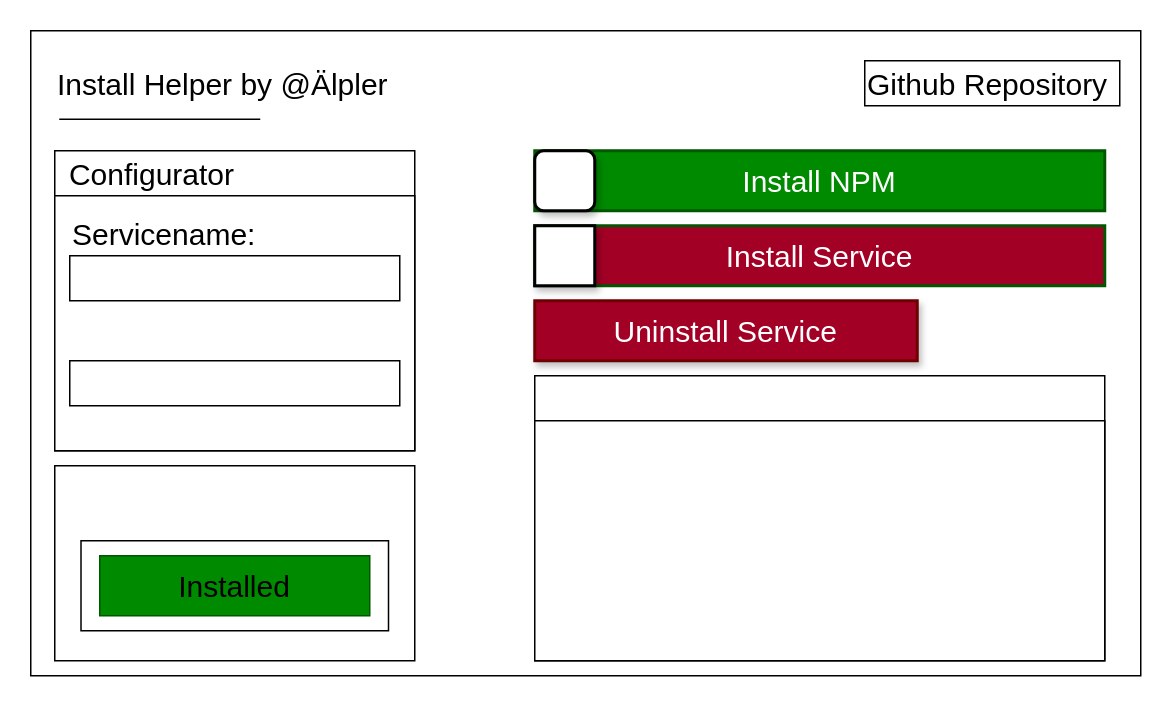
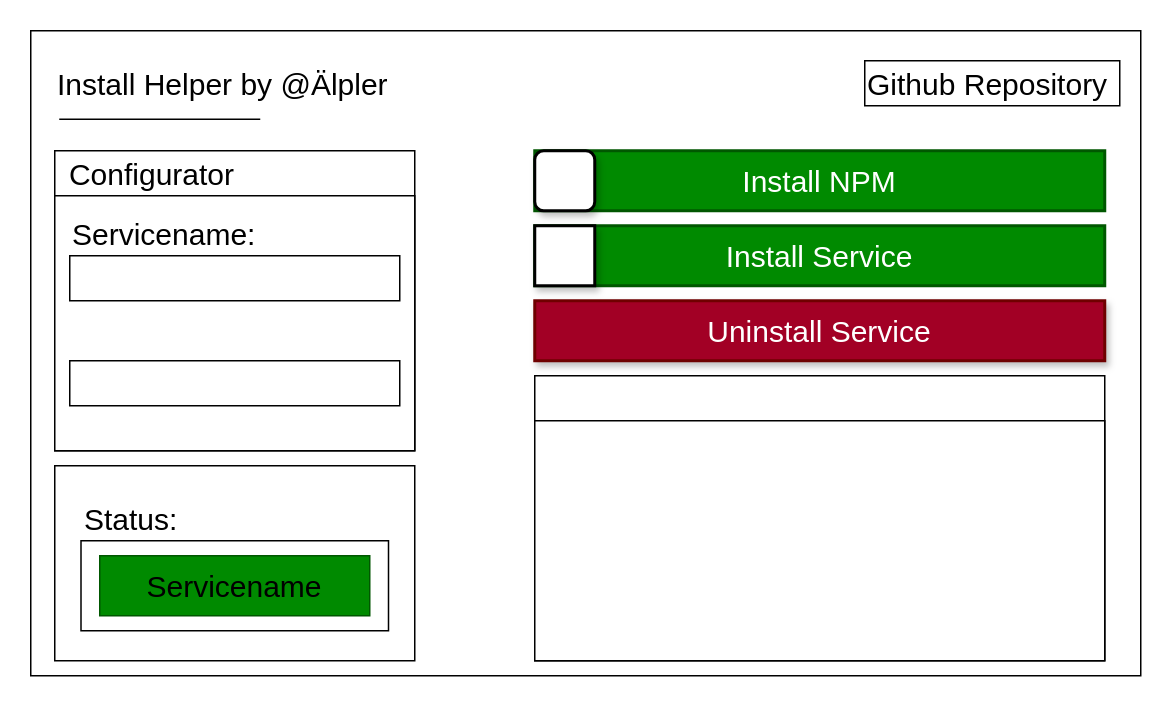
  <mxCell id="0" />
  <mxCell id="1" parent="0" />
  <mxCell id="2" value="" style="rounded=0;whiteSpace=wrap;html=1;" vertex="1" parent="1"><mxGeometry x="20" y="20" width="740" height="430" as="geometry" /></mxCell>
  <mxCell id="3" value="&lt;font style=&quot;font-size: 20px&quot;&gt;Install Helper by @Älpler&lt;/font&gt;" style="text;html=1;strokeColor=none;fillColor=none;align=left;verticalAlign=middle;whiteSpace=wrap;rounded=0;" vertex="1" parent="1"><mxGeometry x="36" y="40" width="330" height="30" as="geometry" /></mxCell>
  <mxCell id="4" value="" style="endArrow=none;html=1;rounded=0;fontSize=20;" edge="1" parent="1"><mxGeometry width="50" height="50" relative="1" as="geometry"><mxPoint x="39" y="79" as="sourcePoint" /><mxPoint x="173" y="79" as="targetPoint" /></mxGeometry></mxCell>
  <mxCell id="5" value="" style="rounded=0;whiteSpace=wrap;html=1;fontSize=20;" vertex="1" parent="1"><mxGeometry x="36" y="100" width="240" height="200" as="geometry" /></mxCell>
  <mxCell id="6" value="Configurator" style="text;html=1;strokeColor=none;fillColor=none;align=center;verticalAlign=middle;whiteSpace=wrap;rounded=0;fontSize=20;" vertex="1" parent="1"><mxGeometry x="36" y="100" width="130" height="30" as="geometry" /></mxCell>
  <mxCell id="7" value="Github Repository" style="rounded=0;whiteSpace=wrap;html=1;fontSize=20;align=left;" vertex="1" parent="1"><mxGeometry x="576" y="40" width="170" height="30" as="geometry" /></mxCell>
  <mxCell id="8" value="" style="rounded=0;whiteSpace=wrap;html=1;fontSize=20;" vertex="1" parent="1"><mxGeometry x="36" y="130" width="240" height="170" as="geometry" /></mxCell>
  <mxCell id="9" value="" style="rounded=0;whiteSpace=wrap;html=1;fontSize=20;" vertex="1" parent="1"><mxGeometry x="46" y="170" width="220" height="30" as="geometry" /></mxCell>
  <mxCell id="10" value="Servicename:" style="text;html=1;strokeColor=none;fillColor=none;align=left;verticalAlign=middle;whiteSpace=wrap;rounded=0;fontSize=20;" vertex="1" parent="1"><mxGeometry x="46" y="140" width="120" height="30" as="geometry" /></mxCell>
  <mxCell id="11" value="" style="rounded=0;whiteSpace=wrap;html=1;fontSize=20;" vertex="1" parent="1"><mxGeometry x="46" y="240" width="220" height="30" as="geometry" /></mxCell>
  <mxCell id="12" value="" style="rounded=0;whiteSpace=wrap;html=1;fontSize=20;" vertex="1" parent="1"><mxGeometry x="36" y="310" width="240" height="130" as="geometry" /></mxCell>
  <mxCell id="13" value="" style="rounded=0;whiteSpace=wrap;html=1;fontSize=20;" vertex="1" parent="1"><mxGeometry x="53.5" y="360" width="205" height="60" as="geometry" /></mxCell>
- <mxCell id="15" value="&lt;font color=&quot;#000000&quot;&gt;Installed&lt;/font&gt;" style="rounded=0;whiteSpace=wrap;html=1;fontSize=20;fillColor=#008a00;fontColor=#ffffff;strokeColor=#005700;" vertex="1" parent="1"><mxGeometry x="66" y="370" width="180" height="40" as="geometry" /></mxCell>
- <mxCell id="16" value="Uninstall Service" style="rounded=0;whiteSpace=wrap;html=1;fontSize=20;fontColor=#ffffff;fillColor=#a20025;strokeColor=#6F0000;shadow=1;strokeWidth=2;" vertex="1" parent="1"><mxGeometry x="356" y="200" width="255" height="40" as="geometry" /></mxCell>
- <mxCell id="17" value="Install Service" style="rounded=0;whiteSpace=wrap;html=1;fontSize=20;fontColor=#ffffff;fillColor=#a20025;strokeColor=#005700;strokeWidth=2;" vertex="1" parent="1"><mxGeometry x="356" y="150" width="380" height="40" as="geometry" /></mxCell>
+ <mxCell id="14" value="Status:" style="text;html=1;strokeColor=none;fillColor=none;align=left;verticalAlign=middle;whiteSpace=wrap;rounded=0;fontSize=20;" vertex="1" parent="1"><mxGeometry x="53.5" y="330" width="60" height="30" as="geometry" /></mxCell>
+ <mxCell id="15" value="&lt;font color=&quot;#000000&quot;&gt;Servicename&lt;/font&gt;" style="rounded=0;whiteSpace=wrap;html=1;fontSize=20;fillColor=#008a00;fontColor=#ffffff;strokeColor=#005700;" vertex="1" parent="1"><mxGeometry x="66" y="370" width="180" height="40" as="geometry" /></mxCell>
+ <mxCell id="16" value="Uninstall Service" style="rounded=0;whiteSpace=wrap;html=1;fontSize=20;fontColor=#ffffff;fillColor=#a20025;strokeColor=#6F0000;shadow=1;strokeWidth=2;" vertex="1" parent="1"><mxGeometry x="356" y="200" width="380" height="40" as="geometry" /></mxCell>
+ <mxCell id="17" value="Install Service" style="rounded=0;whiteSpace=wrap;html=1;fontSize=20;fontColor=#ffffff;fillColor=#008a00;strokeColor=#005700;strokeWidth=2;" vertex="1" parent="1"><mxGeometry x="356" y="150" width="380" height="40" as="geometry" /></mxCell>
  <mxCell id="18" value="" style="rounded=0;whiteSpace=wrap;html=1;fontSize=20;" vertex="1" parent="1"><mxGeometry x="356" y="250" width="380" height="190" as="geometry" /></mxCell>
  <mxCell id="19" value="&lt;font color=&quot;#ffffff&quot;&gt;Console&lt;/font&gt;" style="text;html=1;strokeColor=none;fillColor=none;align=center;verticalAlign=middle;whiteSpace=wrap;rounded=0;shadow=1;fontSize=20;fontColor=#000000;" vertex="1" parent="1"><mxGeometry x="366" y="250" width="90" height="30" as="geometry" /></mxCell>
  <mxCell id="20" value="" style="rounded=0;whiteSpace=wrap;html=1;fontSize=20;" vertex="1" parent="1"><mxGeometry x="356" y="280" width="380" height="160" as="geometry" /></mxCell>
  <mxCell id="21" value="&lt;font style=&quot;font-size: 8px&quot;&gt;A Service to turn your com into key&lt;/font&gt;" style="text;html=1;align=center;verticalAlign=middle;resizable=0;points=[];autosize=1;strokeColor=none;fillColor=none;fontSize=20;fontColor=#FFFFFF;" vertex="1" parent="1"><mxGeometry x="31" y="53" width="140" height="30" as="geometry" /></mxCell>
  <mxCell id="22" value="Install NPM" style="rounded=0;whiteSpace=wrap;html=1;fontSize=20;fontColor=#ffffff;fillColor=#008a00;strokeColor=#005700;strokeWidth=2;" vertex="1" parent="1"><mxGeometry x="356" y="100" width="380" height="40" as="geometry" /></mxCell>
  <mxCell id="23" value="&lt;font style=&quot;font-size: 19px&quot;&gt;1&lt;/font&gt;" style="whiteSpace=wrap;html=1;shadow=1;fontSize=8;fontColor=#FFFFFF;strokeWidth=2;rounded=1;" vertex="1" parent="1"><mxGeometry x="356" y="100" width="40" height="40" as="geometry" /></mxCell>
- <mxCell id="24" value="&lt;font style=&quot;font-size: 19px&quot;&gt;2&lt;/font&gt;" style="rounded=0;whiteSpace=wrap;html=1;shadow=1;fontSize=8;fontColor=#FFFFFF;strokeWidth=2;" vertex="1" parent="1"><mxGeometry x="356" y="150" width="40" height="40" as="geometry" /></mxCell>
+ <mxCell id="24" value="&lt;font style=&quot;font-size: 19px&quot;&gt;9&lt;/font&gt;" style="rounded=0;whiteSpace=wrap;html=1;shadow=1;fontSize=8;fontColor=#FFFFFF;strokeWidth=2;" vertex="1" parent="1"><mxGeometry x="356" y="150" width="40" height="40" as="geometry" /></mxCell>
